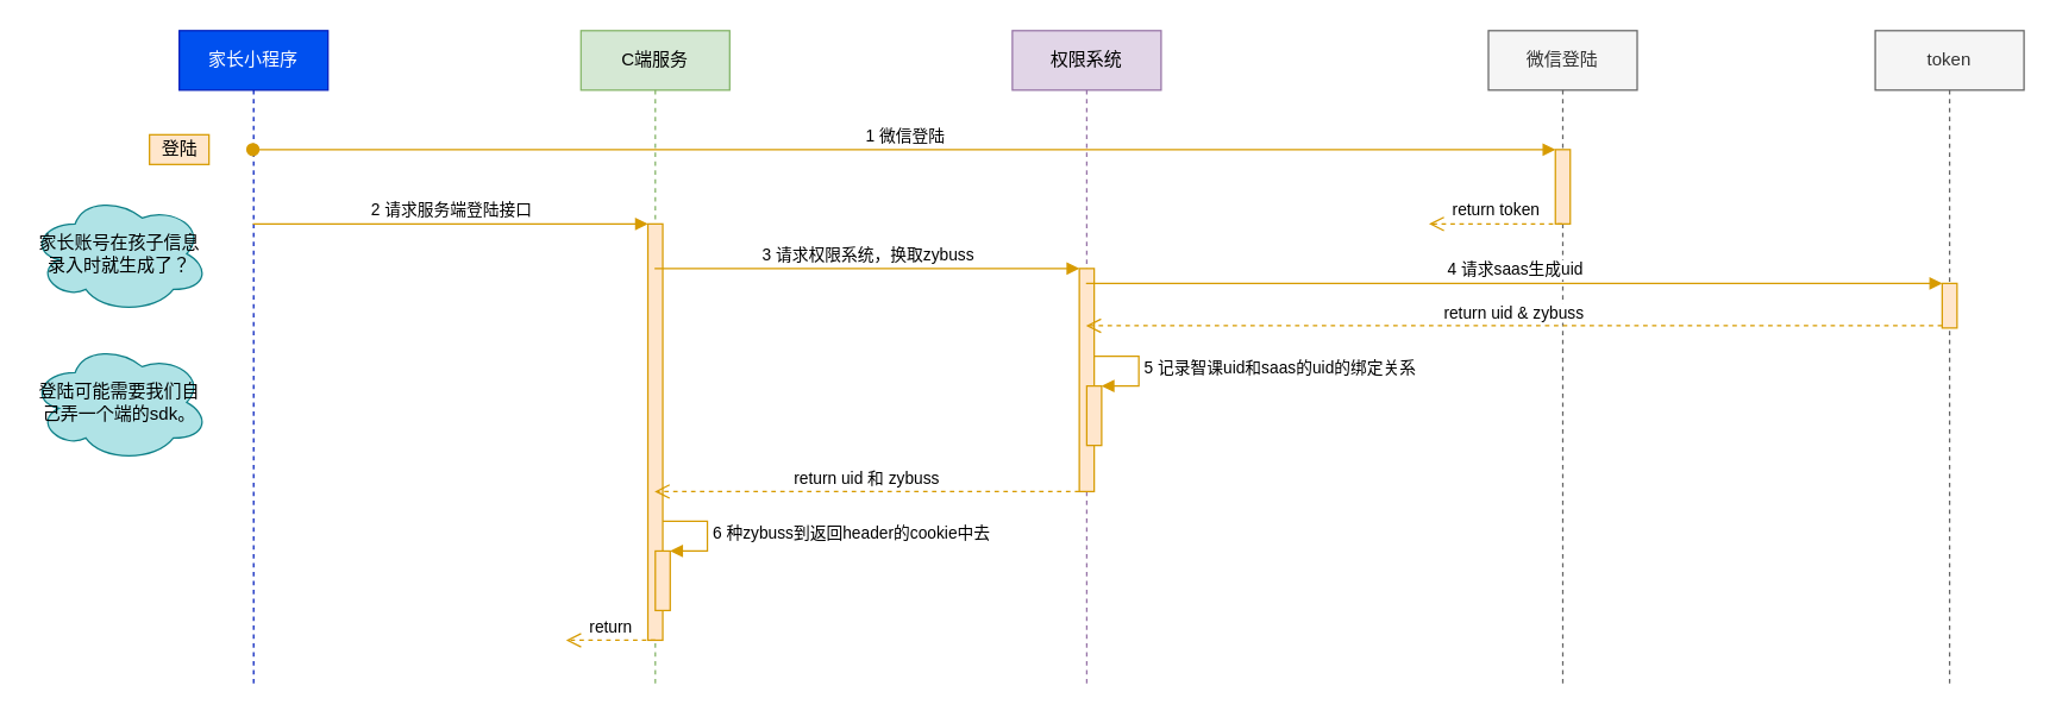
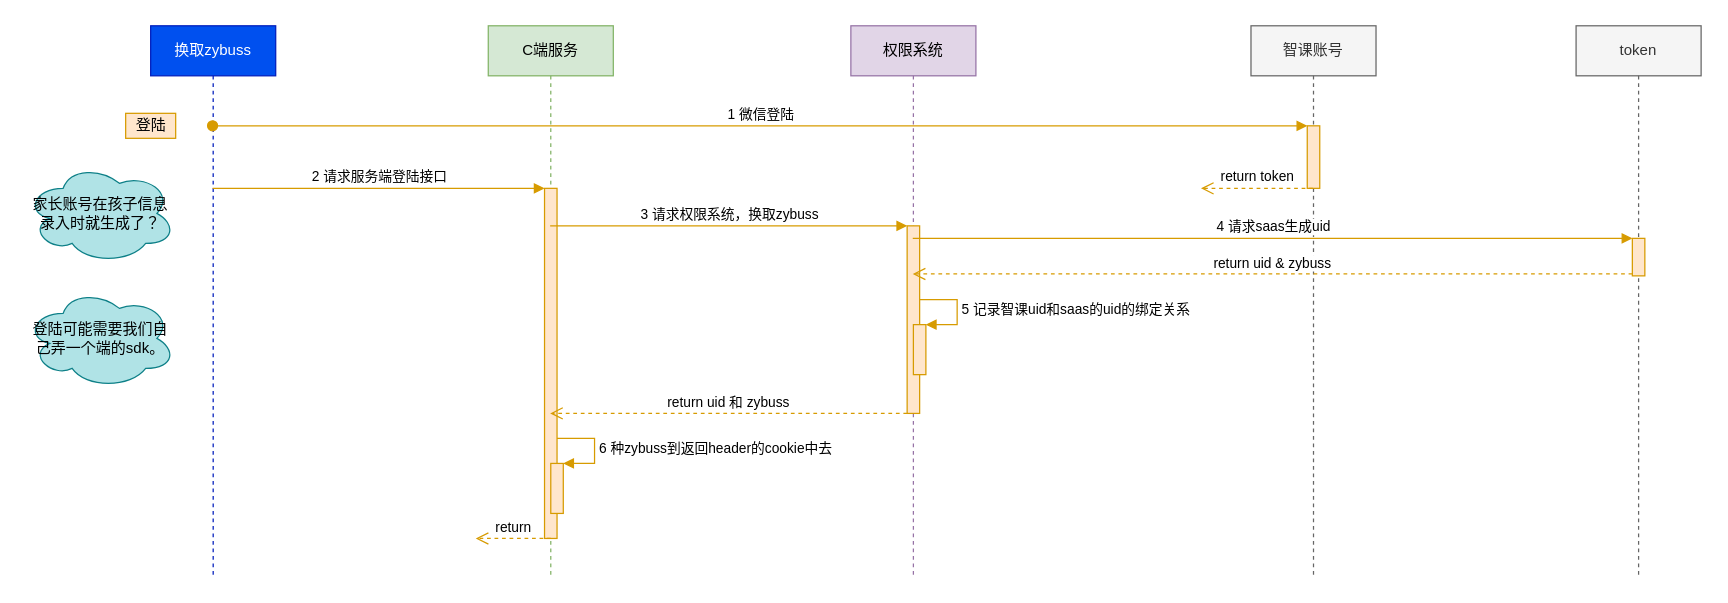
  <mxCell id="0" />
  <mxCell id="1" parent="0" />
  <mxCell id="2" value="C端服务" style="shape=umlLifeline;perimeter=lifelinePerimeter;whiteSpace=wrap;html=1;container=1;collapsible=0;recursiveResize=0;outlineConnect=0;fillColor=#d5e8d4;strokeColor=#82b366;" vertex="1" parent="1"><mxGeometry x="390" y="20" width="100" height="440" as="geometry" /></mxCell>
  <mxCell id="3" value="" style="html=1;points=[];perimeter=orthogonalPerimeter;fillColor=#ffe6cc;strokeColor=#d79b00;" vertex="1" parent="2"><mxGeometry x="45" y="130" width="10" height="280" as="geometry" /></mxCell>
  <mxCell id="4" value="" style="html=1;points=[];perimeter=orthogonalPerimeter;fillColor=#ffe6cc;strokeColor=#d79b00;" vertex="1" parent="2"><mxGeometry x="50" y="350" width="10" height="40" as="geometry" /></mxCell>
  <mxCell id="5" value="6 种zybuss到返回header的cookie中去" style="edgeStyle=orthogonalEdgeStyle;html=1;align=left;spacingLeft=2;endArrow=block;rounded=0;entryX=1;entryY=0;fillColor=#ffe6cc;strokeColor=#d79b00;" edge="1" target="4" parent="2"><mxGeometry relative="1" as="geometry"><mxPoint x="55" y="330" as="sourcePoint" /><Array as="points"><mxPoint x="85" y="330" /></Array></mxGeometry></mxCell>
  <mxCell id="6" value="权限系统" style="shape=umlLifeline;perimeter=lifelinePerimeter;whiteSpace=wrap;html=1;container=1;collapsible=0;recursiveResize=0;outlineConnect=0;fillColor=#e1d5e7;strokeColor=#9673a6;" vertex="1" parent="1"><mxGeometry x="680" y="20" width="100" height="440" as="geometry" /></mxCell>
  <mxCell id="7" value="" style="html=1;points=[];perimeter=orthogonalPerimeter;fillColor=#ffe6cc;strokeColor=#d79b00;" vertex="1" parent="6"><mxGeometry x="45" y="160" width="10" height="150" as="geometry" /></mxCell>
  <mxCell id="8" value="" style="html=1;points=[];perimeter=orthogonalPerimeter;fillColor=#ffe6cc;strokeColor=#d79b00;" vertex="1" parent="6"><mxGeometry x="50" y="239" width="10" height="40" as="geometry" /></mxCell>
  <mxCell id="9" value="5 记录智课uid和saas的uid的绑定关系" style="edgeStyle=orthogonalEdgeStyle;html=1;align=left;spacingLeft=2;endArrow=block;rounded=0;entryX=1;entryY=0;fillColor=#ffe6cc;strokeColor=#d79b00;" edge="1" target="8" parent="6"><mxGeometry relative="1" as="geometry"><mxPoint x="55" y="219" as="sourcePoint" /><Array as="points"><mxPoint x="85" y="219" /></Array></mxGeometry></mxCell>
- <mxCell id="10" value="微信登陆" style="shape=umlLifeline;perimeter=lifelinePerimeter;whiteSpace=wrap;html=1;container=1;collapsible=0;recursiveResize=0;outlineConnect=0;fillColor=#f5f5f5;fontColor=#333333;strokeColor=#666666;" vertex="1" parent="1"><mxGeometry x="1000" y="20" width="100" height="440" as="geometry" /></mxCell>
+ <mxCell id="10" value="智课账号" style="shape=umlLifeline;perimeter=lifelinePerimeter;whiteSpace=wrap;html=1;container=1;collapsible=0;recursiveResize=0;outlineConnect=0;fillColor=#f5f5f5;fontColor=#333333;strokeColor=#666666;" vertex="1" parent="1"><mxGeometry x="1000" y="20" width="100" height="440" as="geometry" /></mxCell>
  <mxCell id="11" value="" style="html=1;points=[];perimeter=orthogonalPerimeter;fillColor=#ffe6cc;strokeColor=#d79b00;" vertex="1" parent="10"><mxGeometry x="45" y="80" width="10" height="50" as="geometry" /></mxCell>
  <mxCell id="12" value="token" style="shape=umlLifeline;perimeter=lifelinePerimeter;whiteSpace=wrap;html=1;container=1;collapsible=0;recursiveResize=0;outlineConnect=0;fillColor=#f5f5f5;fontColor=#333333;strokeColor=#666666;" vertex="1" parent="1"><mxGeometry x="1260" y="20" width="100" height="440" as="geometry" /></mxCell>
  <mxCell id="13" value="" style="html=1;points=[];perimeter=orthogonalPerimeter;fillColor=#ffe6cc;strokeColor=#d79b00;" vertex="1" parent="12"><mxGeometry x="45" y="170" width="10" height="30" as="geometry" /></mxCell>
- <mxCell id="14" value="家长小程序" style="shape=umlLifeline;perimeter=lifelinePerimeter;whiteSpace=wrap;html=1;container=1;collapsible=0;recursiveResize=0;outlineConnect=0;fillColor=#0050ef;fontColor=#ffffff;strokeColor=#001DBC;" vertex="1" parent="1"><mxGeometry x="120" y="20" width="100" height="440" as="geometry" /></mxCell>
+ <mxCell id="14" value="换取zybuss" style="shape=umlLifeline;perimeter=lifelinePerimeter;whiteSpace=wrap;html=1;container=1;collapsible=0;recursiveResize=0;outlineConnect=0;fillColor=#0050ef;fontColor=#ffffff;strokeColor=#001DBC;" vertex="1" parent="1"><mxGeometry x="120" y="20" width="100" height="440" as="geometry" /></mxCell>
  <mxCell id="15" value="家长账号在孩子信息录入时就生成了？" style="ellipse;shape=cloud;whiteSpace=wrap;html=1;fillColor=#b0e3e6;strokeColor=#0e8088;" vertex="1" parent="1"><mxGeometry x="20" y="130" width="120" height="80" as="geometry" /></mxCell>
  <mxCell id="16" value="1 微信登陆" style="html=1;verticalAlign=bottom;startArrow=oval;endArrow=block;startSize=8;rounded=0;fillColor=#ffe6cc;strokeColor=#d79b00;" edge="1" target="11" parent="1" source="14"><mxGeometry relative="1" as="geometry"><mxPoint x="985" y="100" as="sourcePoint" /><Array as="points"><mxPoint x="280" y="100" /></Array></mxGeometry></mxCell>
  <mxCell id="17" value="登陆" style="text;html=1;align=center;verticalAlign=middle;resizable=0;points=[];autosize=1;strokeColor=#d79b00;fillColor=#ffe6cc;" vertex="1" parent="1"><mxGeometry x="100" y="90" width="40" height="20" as="geometry" /></mxCell>
  <mxCell id="18" value="return token" style="html=1;verticalAlign=bottom;endArrow=open;dashed=1;endSize=8;rounded=0;fillColor=#ffe6cc;strokeColor=#d79b00;" edge="1" parent="1" source="10"><mxGeometry relative="1" as="geometry"><mxPoint x="1030" y="140" as="sourcePoint" /><mxPoint x="960" y="150" as="targetPoint" /><Array as="points"><mxPoint x="1030" y="150" /></Array></mxGeometry></mxCell>
  <mxCell id="19" value="2 请求服务端登陆接口" style="html=1;verticalAlign=bottom;endArrow=block;entryX=0;entryY=0;rounded=0;fillColor=#ffe6cc;strokeColor=#d79b00;" edge="1" target="3" parent="1" source="14"><mxGeometry relative="1" as="geometry"><mxPoint x="365" y="150" as="sourcePoint" /></mxGeometry></mxCell>
  <mxCell id="20" value="登陆可能需要我们自己弄一个端的sdk。" style="ellipse;shape=cloud;whiteSpace=wrap;html=1;fillColor=#b0e3e6;strokeColor=#0e8088;" vertex="1" parent="1"><mxGeometry x="20" y="230" width="120" height="80" as="geometry" /></mxCell>
  <mxCell id="21" value="3 请求权限系统，换取zybuss" style="html=1;verticalAlign=bottom;endArrow=block;entryX=0;entryY=0;rounded=0;fillColor=#ffe6cc;strokeColor=#d79b00;" edge="1" target="7" parent="1" source="2"><mxGeometry relative="1" as="geometry"><mxPoint x="655" y="180" as="sourcePoint" /></mxGeometry></mxCell>
  <mxCell id="22" value="4 请求saas生成uid" style="html=1;verticalAlign=bottom;endArrow=block;entryX=0;entryY=0;rounded=0;fillColor=#ffe6cc;strokeColor=#d79b00;" edge="1" target="13" parent="1" source="6"><mxGeometry relative="1" as="geometry"><mxPoint x="1235" y="190" as="sourcePoint" /></mxGeometry></mxCell>
  <mxCell id="23" value="return uid &amp;amp; zybuss" style="html=1;verticalAlign=bottom;endArrow=open;dashed=1;endSize=8;exitX=0;exitY=0.95;rounded=0;fillColor=#ffe6cc;strokeColor=#d79b00;" edge="1" source="13" parent="1" target="6"><mxGeometry relative="1" as="geometry"><mxPoint x="1235" y="266" as="targetPoint" /></mxGeometry></mxCell>
  <mxCell id="24" value="return uid 和 zybuss" style="html=1;verticalAlign=bottom;endArrow=open;dashed=1;endSize=8;rounded=0;fillColor=#ffe6cc;strokeColor=#d79b00;" edge="1" parent="1" source="7" target="2"><mxGeometry relative="1" as="geometry"><mxPoint x="710" y="320" as="sourcePoint" /><mxPoint x="630" y="320" as="targetPoint" /><Array as="points"><mxPoint x="550" y="330" /></Array></mxGeometry></mxCell>
  <mxCell id="25" value="return" style="html=1;verticalAlign=bottom;endArrow=open;dashed=1;endSize=8;rounded=0;fillColor=#ffe6cc;strokeColor=#d79b00;" edge="1" parent="1"><mxGeometry relative="1" as="geometry"><mxPoint x="440" y="430" as="sourcePoint" /><mxPoint x="380" y="430" as="targetPoint" /><Array as="points"><mxPoint x="400" y="430" /></Array></mxGeometry></mxCell>
